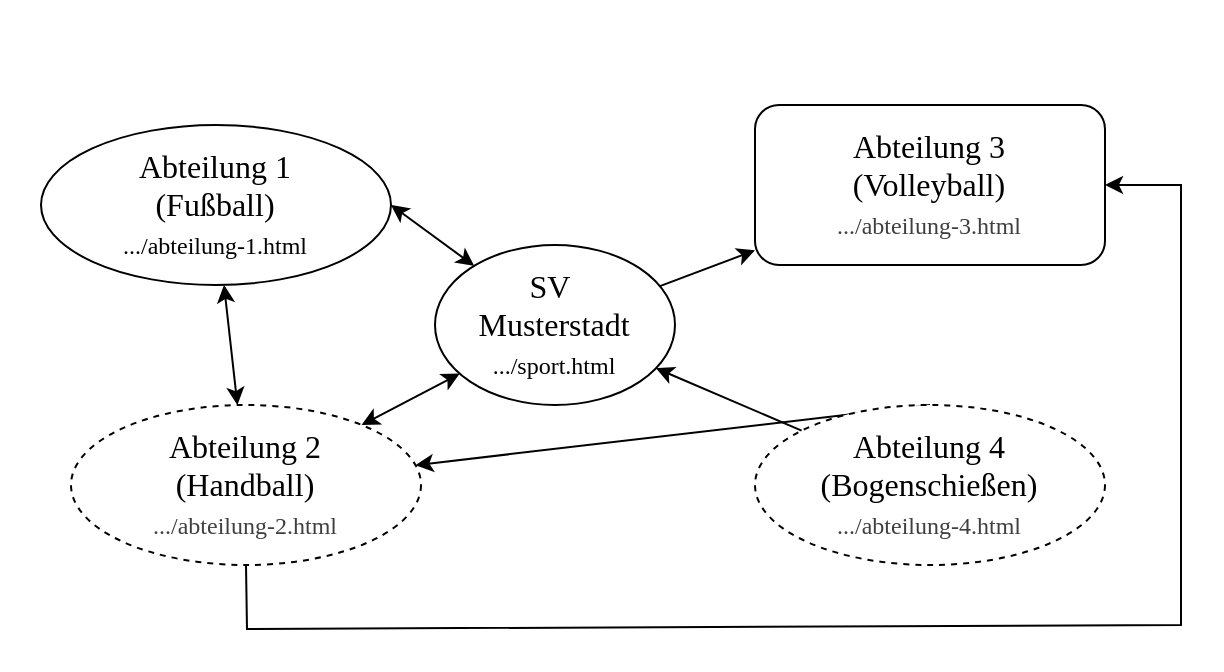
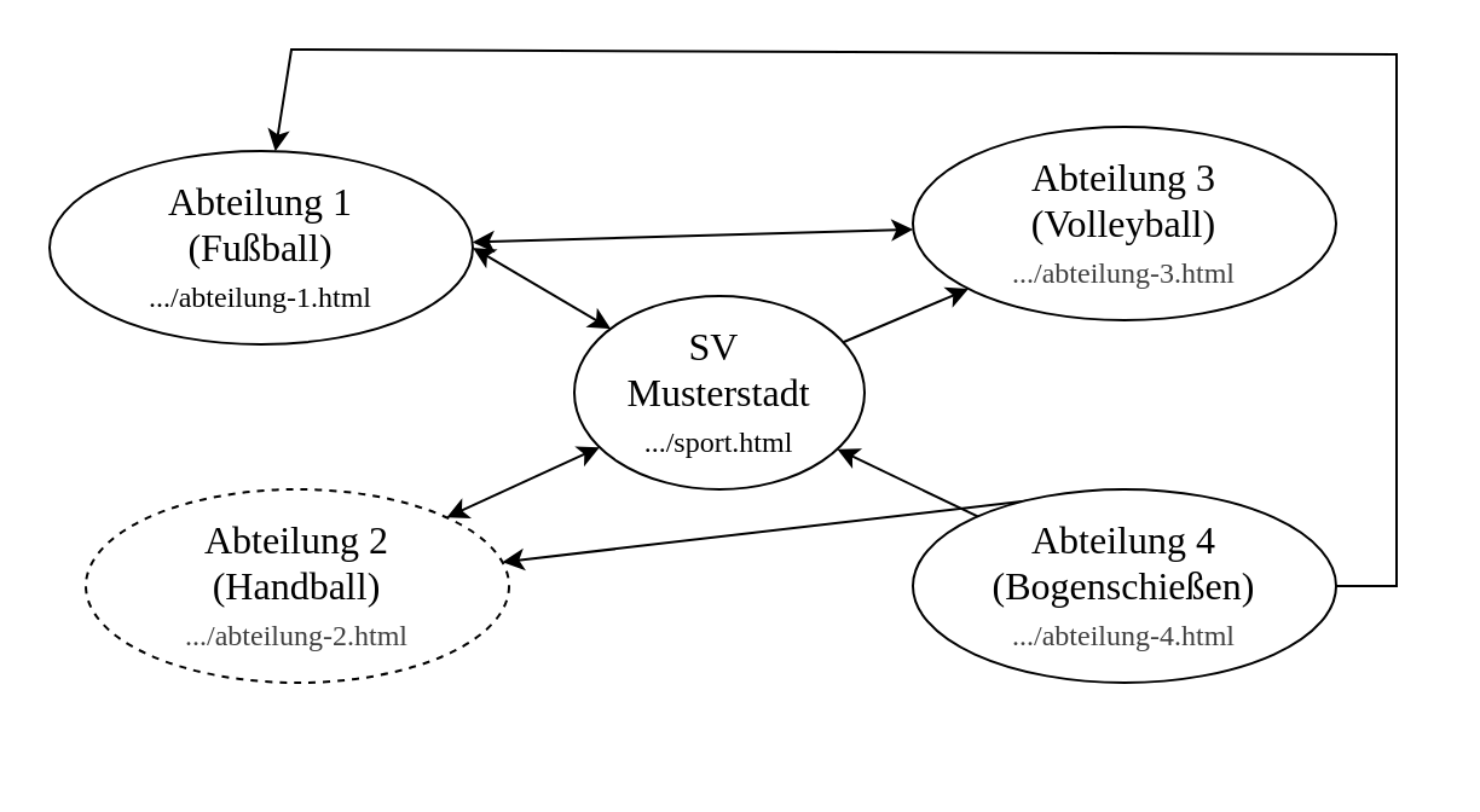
  <mxCell id="0" />
  <mxCell id="1" parent="0" />
- <mxCell id="2" value="Abteilung 3&lt;br&gt;(Volleyball)&lt;div&gt;&lt;span style=&quot;color: rgb(63, 63, 63); font-size: 12px;&quot;&gt;.../abteilung-3.html&lt;/span&gt;&lt;br&gt;&lt;/div&gt;" style="whiteSpace=wrap;html=1;fontFamily=Alegreya;fontSize=16;rounded=1;" parent="1" vertex="1"><mxGeometry x="377" y="52" width="175" height="80" as="geometry" /></mxCell>
- <mxCell id="3" value="SV&amp;nbsp;&lt;br&gt;Musterstadt&lt;div&gt;&lt;font style=&quot;font-size: 12px;&quot;&gt;.../sport.html&lt;/font&gt;&lt;br&gt;&lt;/div&gt;" style="ellipse;whiteSpace=wrap;html=1;fontFamily=Alegreya;fontSize=16;" parent="1" vertex="1"><mxGeometry x="217" y="122" width="120" height="80" as="geometry" /></mxCell>
+ <mxCell id="2" value="Abteilung 3&lt;br&gt;(Volleyball)&lt;div&gt;&lt;span style=&quot;color: rgb(63, 63, 63); font-size: 12px;&quot;&gt;.../abteilung-3.html&lt;/span&gt;&lt;br&gt;&lt;/div&gt;" style="ellipse;whiteSpace=wrap;html=1;fontFamily=Alegreya;fontSize=16;" parent="1" vertex="1"><mxGeometry x="377" y="52" width="175" height="80" as="geometry" /></mxCell>
+ <mxCell id="3" value="SV&amp;nbsp;&lt;br&gt;Musterstadt&lt;div&gt;&lt;font style=&quot;font-size: 12px;&quot;&gt;.../sport.html&lt;/font&gt;&lt;br&gt;&lt;/div&gt;" style="ellipse;whiteSpace=wrap;html=1;fontFamily=Alegreya;fontSize=16;" parent="1" vertex="1"><mxGeometry x="237" y="122" width="120" height="80" as="geometry" /></mxCell>
  <mxCell id="4" value="Abteilung 2&lt;br&gt;(Handball)&lt;div&gt;&lt;span style=&quot;color: rgb(63, 63, 63); font-size: 12px;&quot;&gt;.../abteilung-2.html&lt;/span&gt;&lt;br&gt;&lt;/div&gt;" style="ellipse;whiteSpace=wrap;html=1;fontFamily=Alegreya;fontSize=16;dashed=1;" parent="1" vertex="1"><mxGeometry x="35" y="202" width="175" height="80" as="geometry" /></mxCell>
  <mxCell id="5" value="Abteilung 1&lt;br&gt;(Fußball)&lt;div&gt;&lt;font style=&quot;font-size: 12px;&quot;&gt;.../abteilung-1.html&lt;/font&gt;&lt;/div&gt;" style="ellipse;whiteSpace=wrap;html=1;fontFamily=Alegreya;fontSize=16;" parent="1" vertex="1"><mxGeometry x="20" y="62" width="175" height="80" as="geometry" /></mxCell>
  <mxCell id="6" value="" style="endArrow=classic;html=1;rounded=0;startArrow=classic;startFill=1;endFill=1;entryX=1;entryY=0.5;entryDx=0;entryDy=0;" parent="1" source="3" target="5" edge="1"><mxGeometry width="50" height="50" relative="1" as="geometry"><mxPoint x="409.145" y="262.601" as="sourcePoint" /><mxPoint x="377" y="322" as="targetPoint" /></mxGeometry></mxCell>
- <mxCell id="7" value="" style="endArrow=classic;html=1;rounded=0;" parent="1" source="4" target="2" edge="1"><mxGeometry width="50" height="50" relative="1" as="geometry"><mxPoint x="154.312" y="281.996" as="sourcePoint" /><mxPoint x="585" y="92" as="targetPoint" /><Array as="points"><mxPoint x="123" y="314" /><mxPoint x="590" y="312" /><mxPoint x="590" y="92" /></Array></mxGeometry></mxCell>
  <mxCell id="8" value="" style="endArrow=classic;html=1;rounded=0;startArrow=classic;startFill=1;" parent="1" source="3" target="4" edge="1"><mxGeometry width="50" height="50" relative="1" as="geometry"><mxPoint x="587" y="532" as="sourcePoint" /><mxPoint x="387" y="532" as="targetPoint" /></mxGeometry></mxCell>
- <mxCell id="9" value="" style="endArrow=classic;html=1;rounded=0;startArrow=classic;startFill=1;" parent="1" source="5" target="4" edge="1"><mxGeometry width="50" height="50" relative="1" as="geometry"><mxPoint x="597" y="542" as="sourcePoint" /><mxPoint x="397" y="542" as="targetPoint" /></mxGeometry></mxCell>
+ <mxCell id="9" value="" style="endArrow=classic;html=1;rounded=0;startArrow=classic;startFill=1;" parent="1" source="5" target="2" edge="1"><mxGeometry width="50" height="50" relative="1" as="geometry"><mxPoint x="597" y="542" as="sourcePoint" /><mxPoint x="397" y="542" as="targetPoint" /></mxGeometry></mxCell>
  <mxCell id="10" value="" style="endArrow=classic;html=1;rounded=0;" parent="1" source="3" target="2" edge="1"><mxGeometry width="50" height="50" relative="1" as="geometry"><mxPoint x="587" y="532" as="sourcePoint" /><mxPoint x="387" y="532" as="targetPoint" /></mxGeometry></mxCell>
  <mxCell id="11" style="edgeStyle=none;html=1;exitX=0.5;exitY=0;exitDx=0;exitDy=0;startArrow=none;startFill=0;endArrow=classic;endFill=1;" parent="1" source="12" target="4" edge="1"><mxGeometry relative="1" as="geometry" /></mxCell>
- <mxCell id="12" value="Abteilung 4&lt;br&gt;(Bogenschießen)&lt;div&gt;&lt;span style=&quot;color: rgb(63, 63, 63); font-size: 12px;&quot;&gt;.../abteilung-4.html&lt;/span&gt;&lt;br&gt;&lt;/div&gt;" style="ellipse;whiteSpace=wrap;html=1;fontFamily=Alegreya;fontSize=16;dashed=1;" parent="1" vertex="1"><mxGeometry x="377" y="202" width="175" height="80" as="geometry" /></mxCell>
+ <mxCell id="12" value="Abteilung 4&lt;br&gt;(Bogenschießen)&lt;div&gt;&lt;span style=&quot;color: rgb(63, 63, 63); font-size: 12px;&quot;&gt;.../abteilung-4.html&lt;/span&gt;&lt;br&gt;&lt;/div&gt;" style="ellipse;whiteSpace=wrap;html=1;fontFamily=Alegreya;fontSize=16;" parent="1" vertex="1"><mxGeometry x="377" y="202" width="175" height="80" as="geometry" /></mxCell>
  <mxCell id="13" value="" style="endArrow=classic;html=1;rounded=0;" parent="1" source="12" target="3" edge="1"><mxGeometry width="50" height="50" relative="1" as="geometry"><mxPoint x="46.864" y="131.456" as="sourcePoint" /><mxPoint x="87.136" y="292.544" as="targetPoint" /></mxGeometry></mxCell>
+ <mxCell id="14" value="" style="endArrow=none;html=1;rounded=0;endFill=0;startArrow=classic;startFill=1;" parent="1" source="5" target="12" edge="1"><mxGeometry width="50" height="50" relative="1" as="geometry"><mxPoint x="677" y="262" as="sourcePoint" /><mxPoint x="97.136" y="302.544" as="targetPoint" /><Array as="points"><mxPoint x="120" y="20" /><mxPoint x="577" y="22" /><mxPoint x="577" y="242" /></Array></mxGeometry></mxCell>
